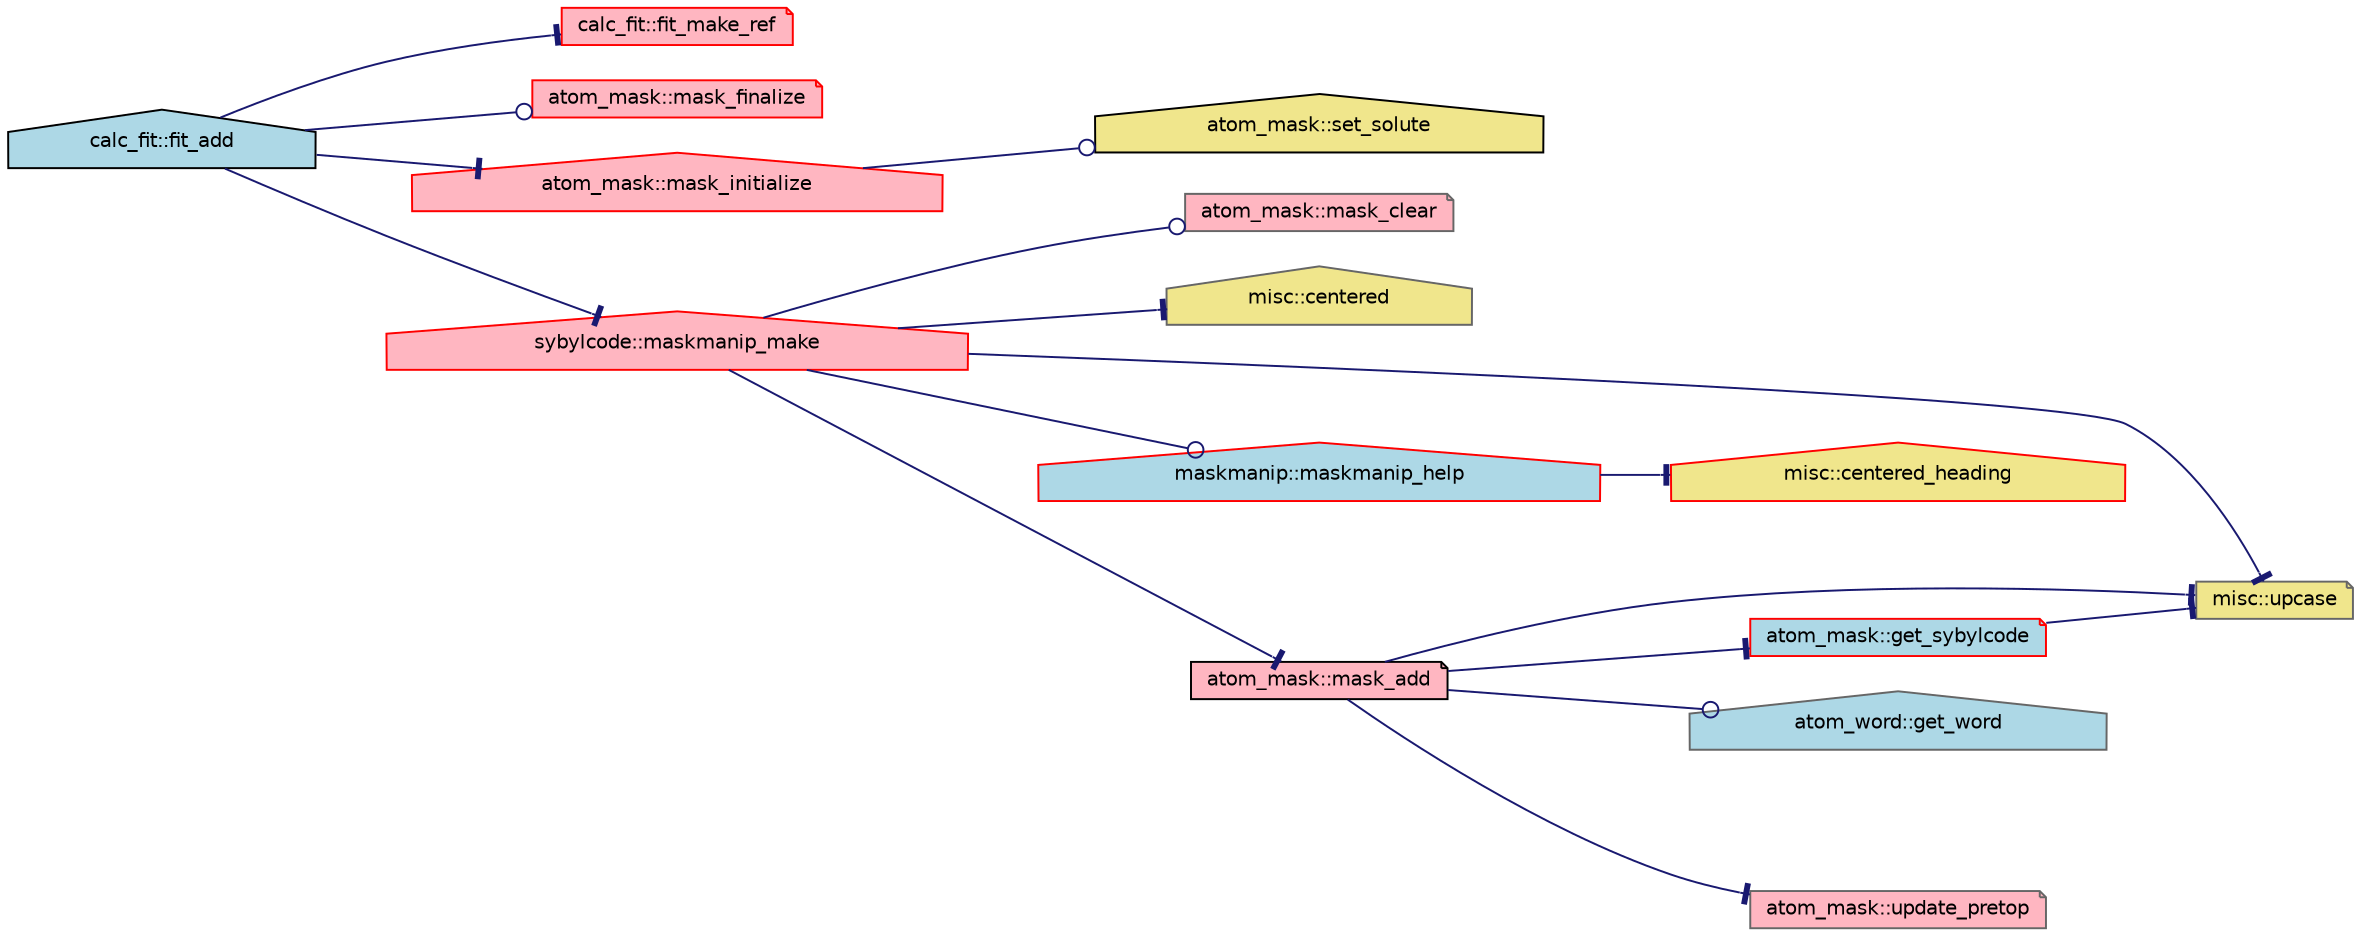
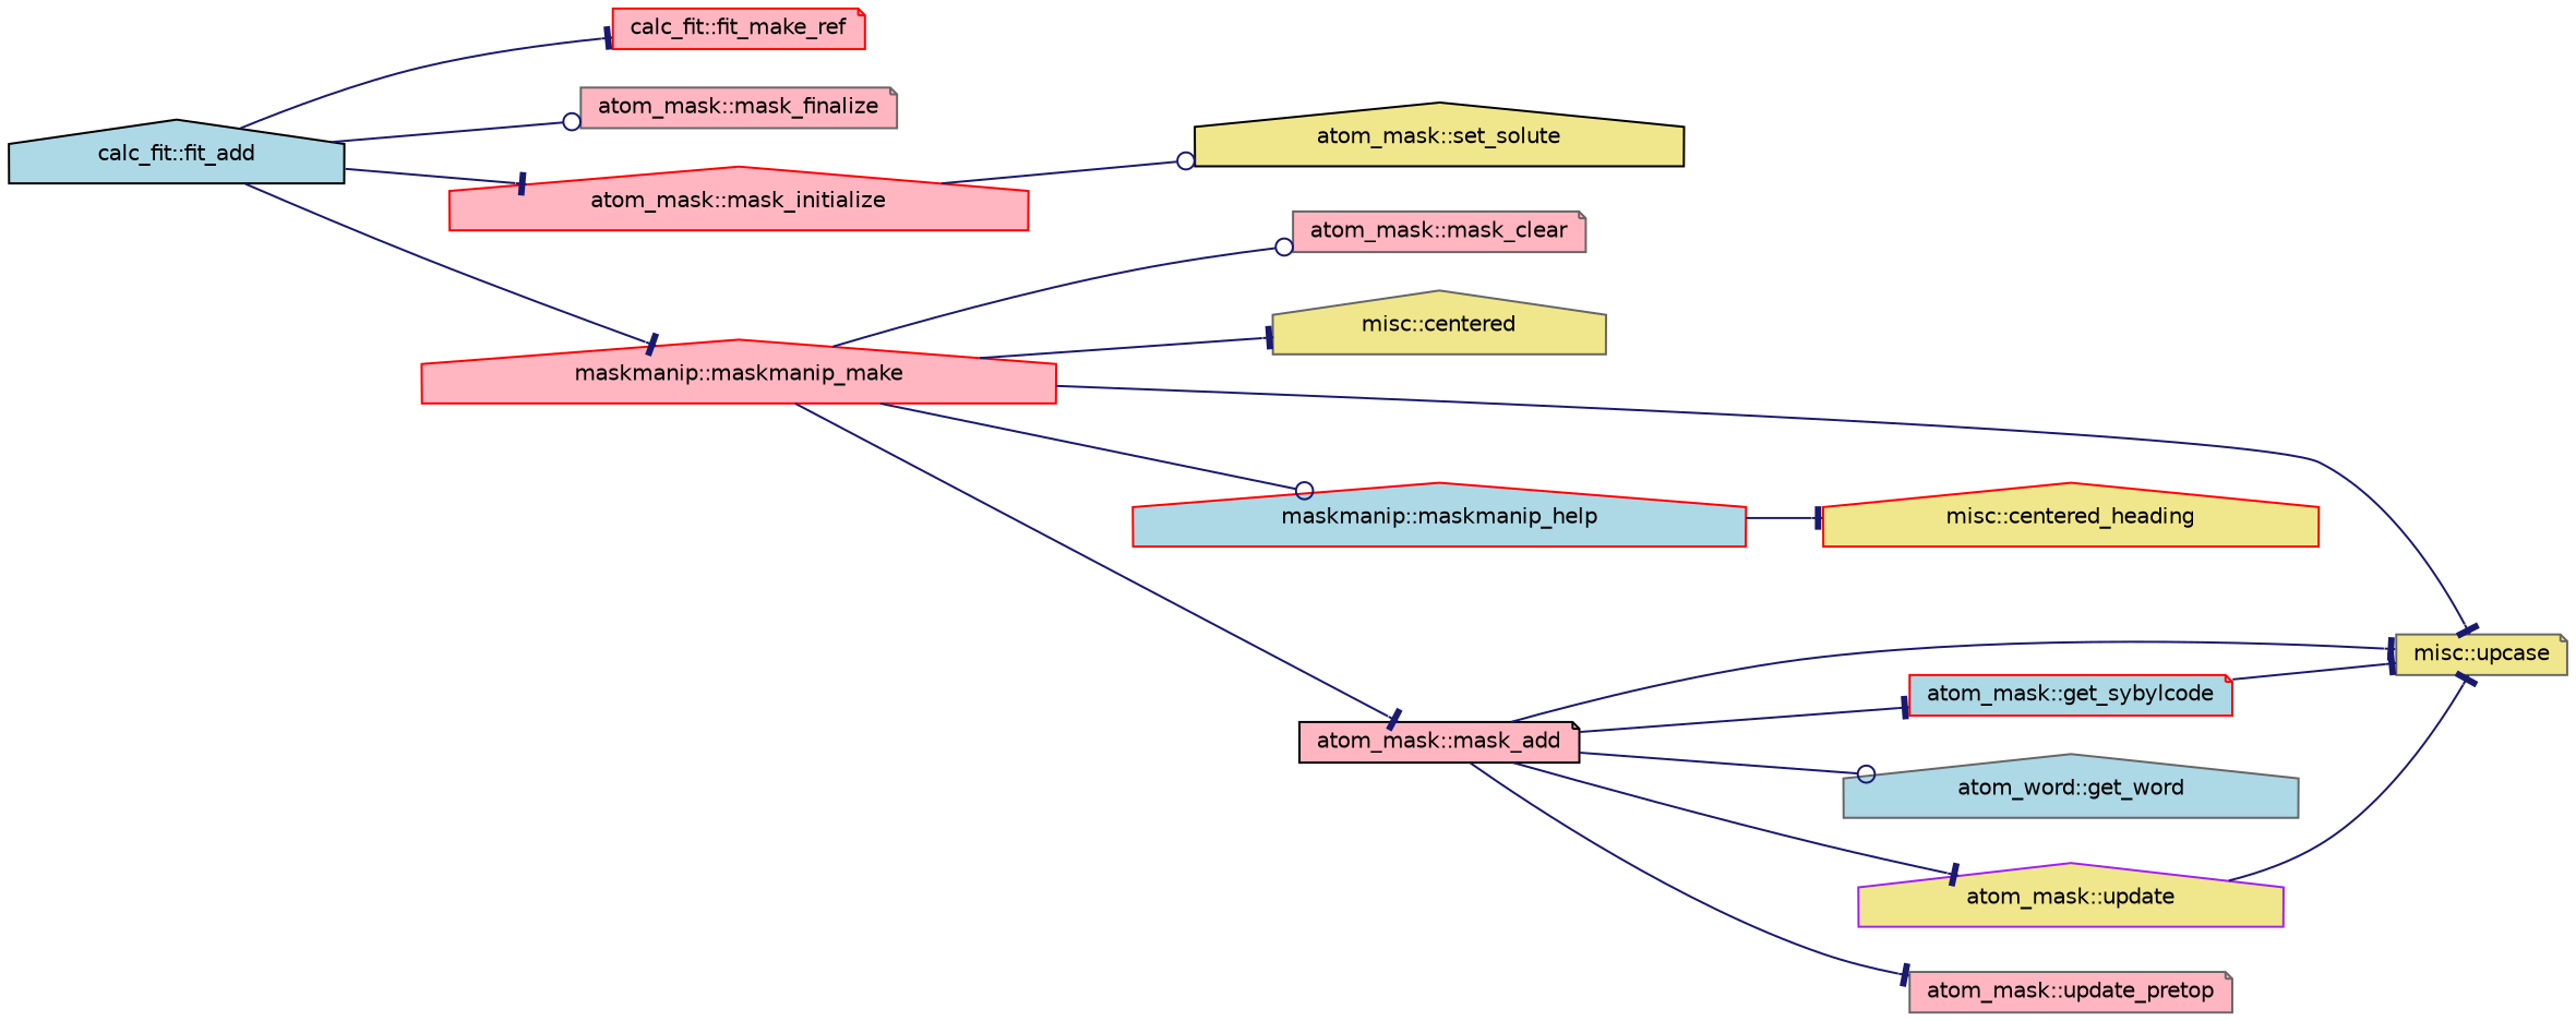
  digraph {
    rankdir=LR
    node [color=red fillcolor=lightpink fontname=Helvetica fontsize=10 shape=house style=filled]
    edge [arrowhead=tee color=midnightblue fontname=Helvetica fontsize=10 labelfontname=Helvetica labelfontsize=10 style=solid]
    n1 [color=black fillcolor=lightblue fontcolor=black height=0.2 label="calc_fit::fit_add" width=0.4]
    n2 [height=0.2 label="calc_fit::fit_make_ref" shape=note width=0.4]
-   n3 [height=0.2 label="atom_mask::mask_finalize" shape=note width=0.4]
+   n3 [color=gray40 height=0.2 label="atom_mask::mask_finalize" shape=note width=0.4]
    n4 [height=0.2 label="atom_mask::mask_initialize" width=0.4]
-   n5 [height=0.2 label="sybylcode::maskmanip_make" width=0.4]
+   n5 [height=0.2 label="maskmanip::maskmanip_make" width=0.4]
    n6 [color=black fillcolor=khaki height=0.2 label="atom_mask::set_solute" width=0.4]
    n7 [color=gray40 height=0.2 label="atom_mask::mask_clear" shape=note width=0.4]
    n8 [color=gray40 fillcolor=khaki height=0.2 label="misc::centered" width=0.4]
    n9 [color=gray40 fillcolor=khaki height=0.2 label="misc::upcase" shape=note width=0.4]
    n10 [fillcolor=lightblue height=0.2 label="maskmanip::maskmanip_help" width=0.4]
    n11 [color=black height=0.2 label="atom_mask::mask_add" shape=note width=0.4]
    n12 [fillcolor=khaki height=0.2 label="misc::centered_heading" width=0.4]
    n13 [fillcolor=lightblue height=0.2 label="atom_mask::get_sybylcode" shape=note width=0.4]
    n14 [color=gray40 fillcolor=lightblue height=0.2 label="atom_word::get_word" width=0.4]
+   n15 [color=purple fillcolor=khaki height=0.2 label="atom_mask::update" width=0.4]
    n16 [color=gray40 height=0.2 label="atom_mask::update_pretop" shape=note width=0.4]
    n1 -> n2
    n1 -> n3 [arrowhead=odot]
    n1 -> n4
    n1 -> n5
    n4 -> n6 [arrowhead=odot]
    n5 -> n7 [arrowhead=odot]
    n5 -> n8
    n5 -> n9
    n5 -> n10 [arrowhead=odot]
    n5 -> n11
    n10 -> n12
    n11 -> n9
    n11 -> n13
    n11 -> n14 [arrowhead=odot]
+   n11 -> n15
    n11 -> n16
    n13 -> n9
+   n15 -> n9
  }
